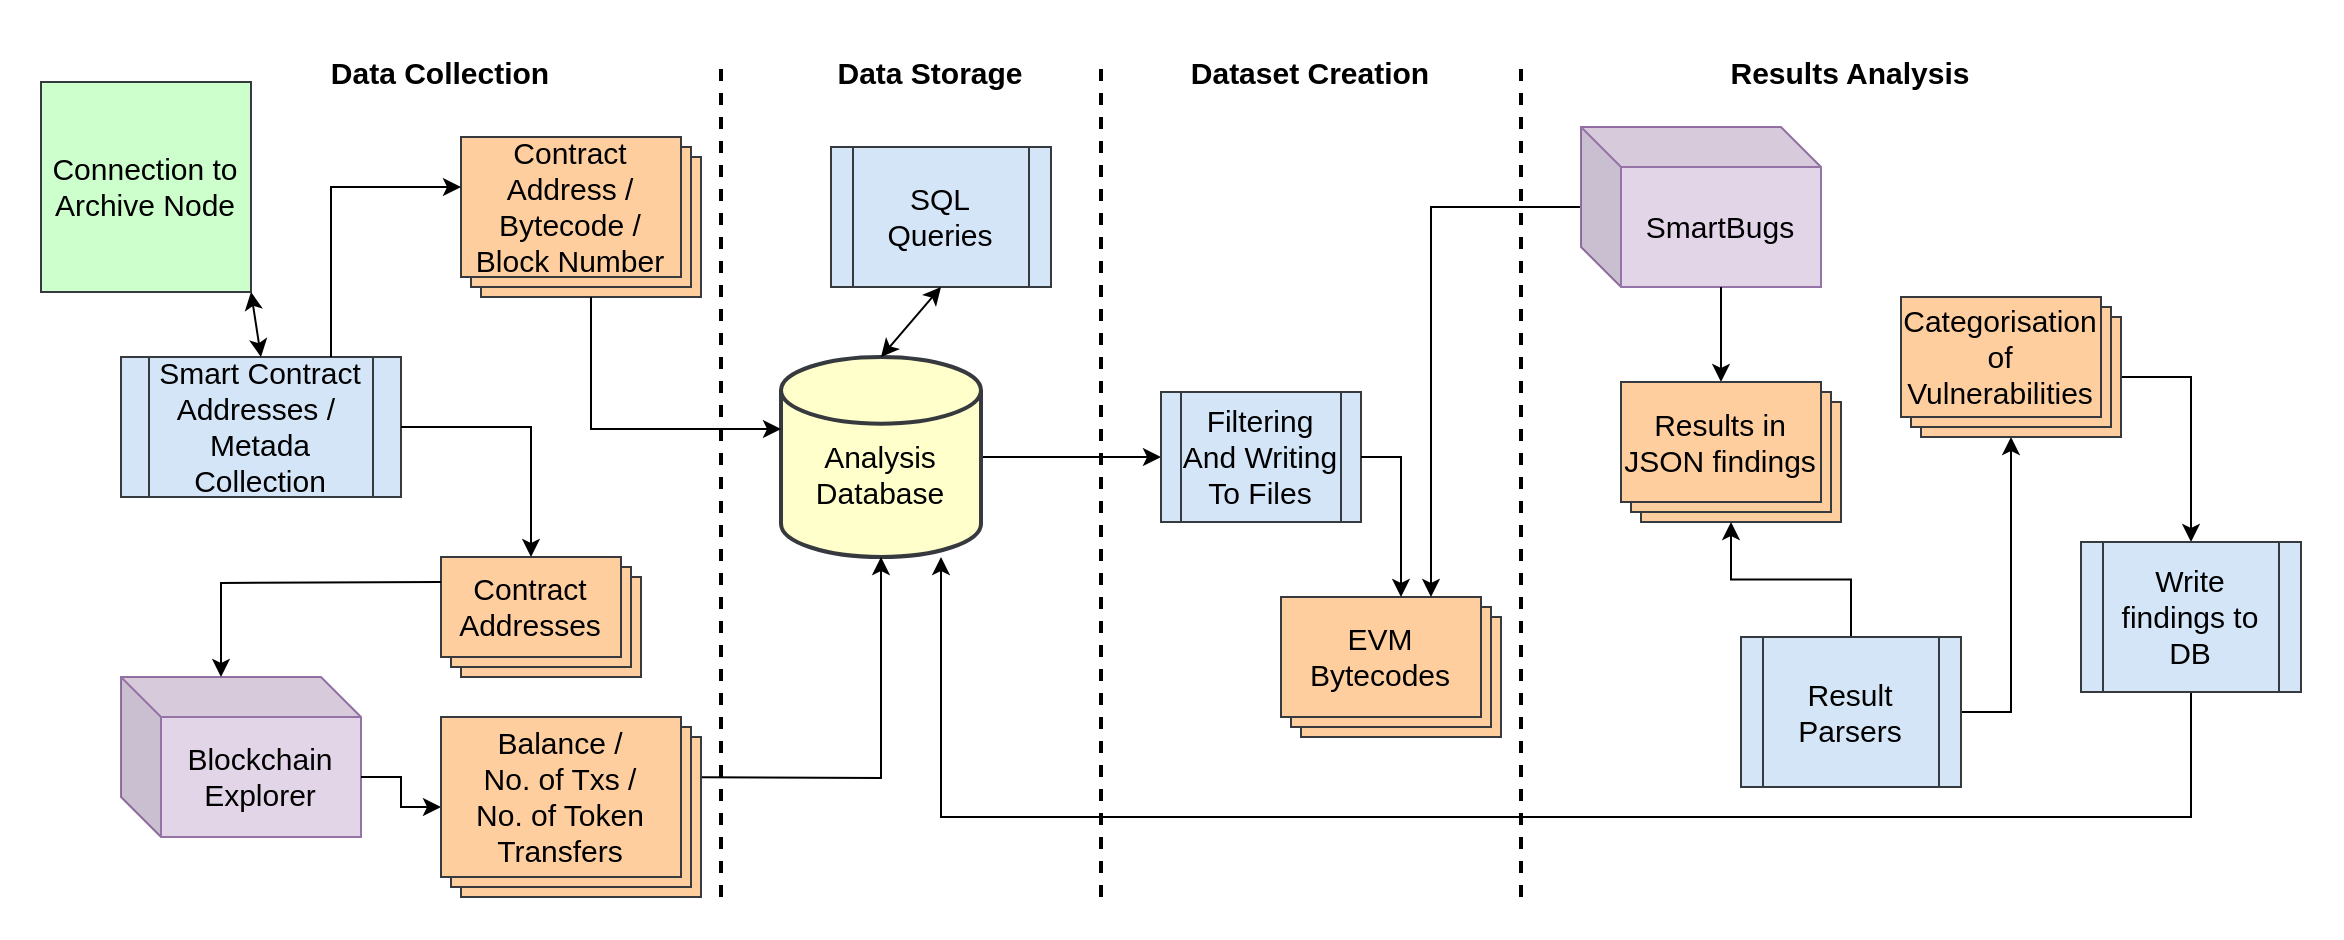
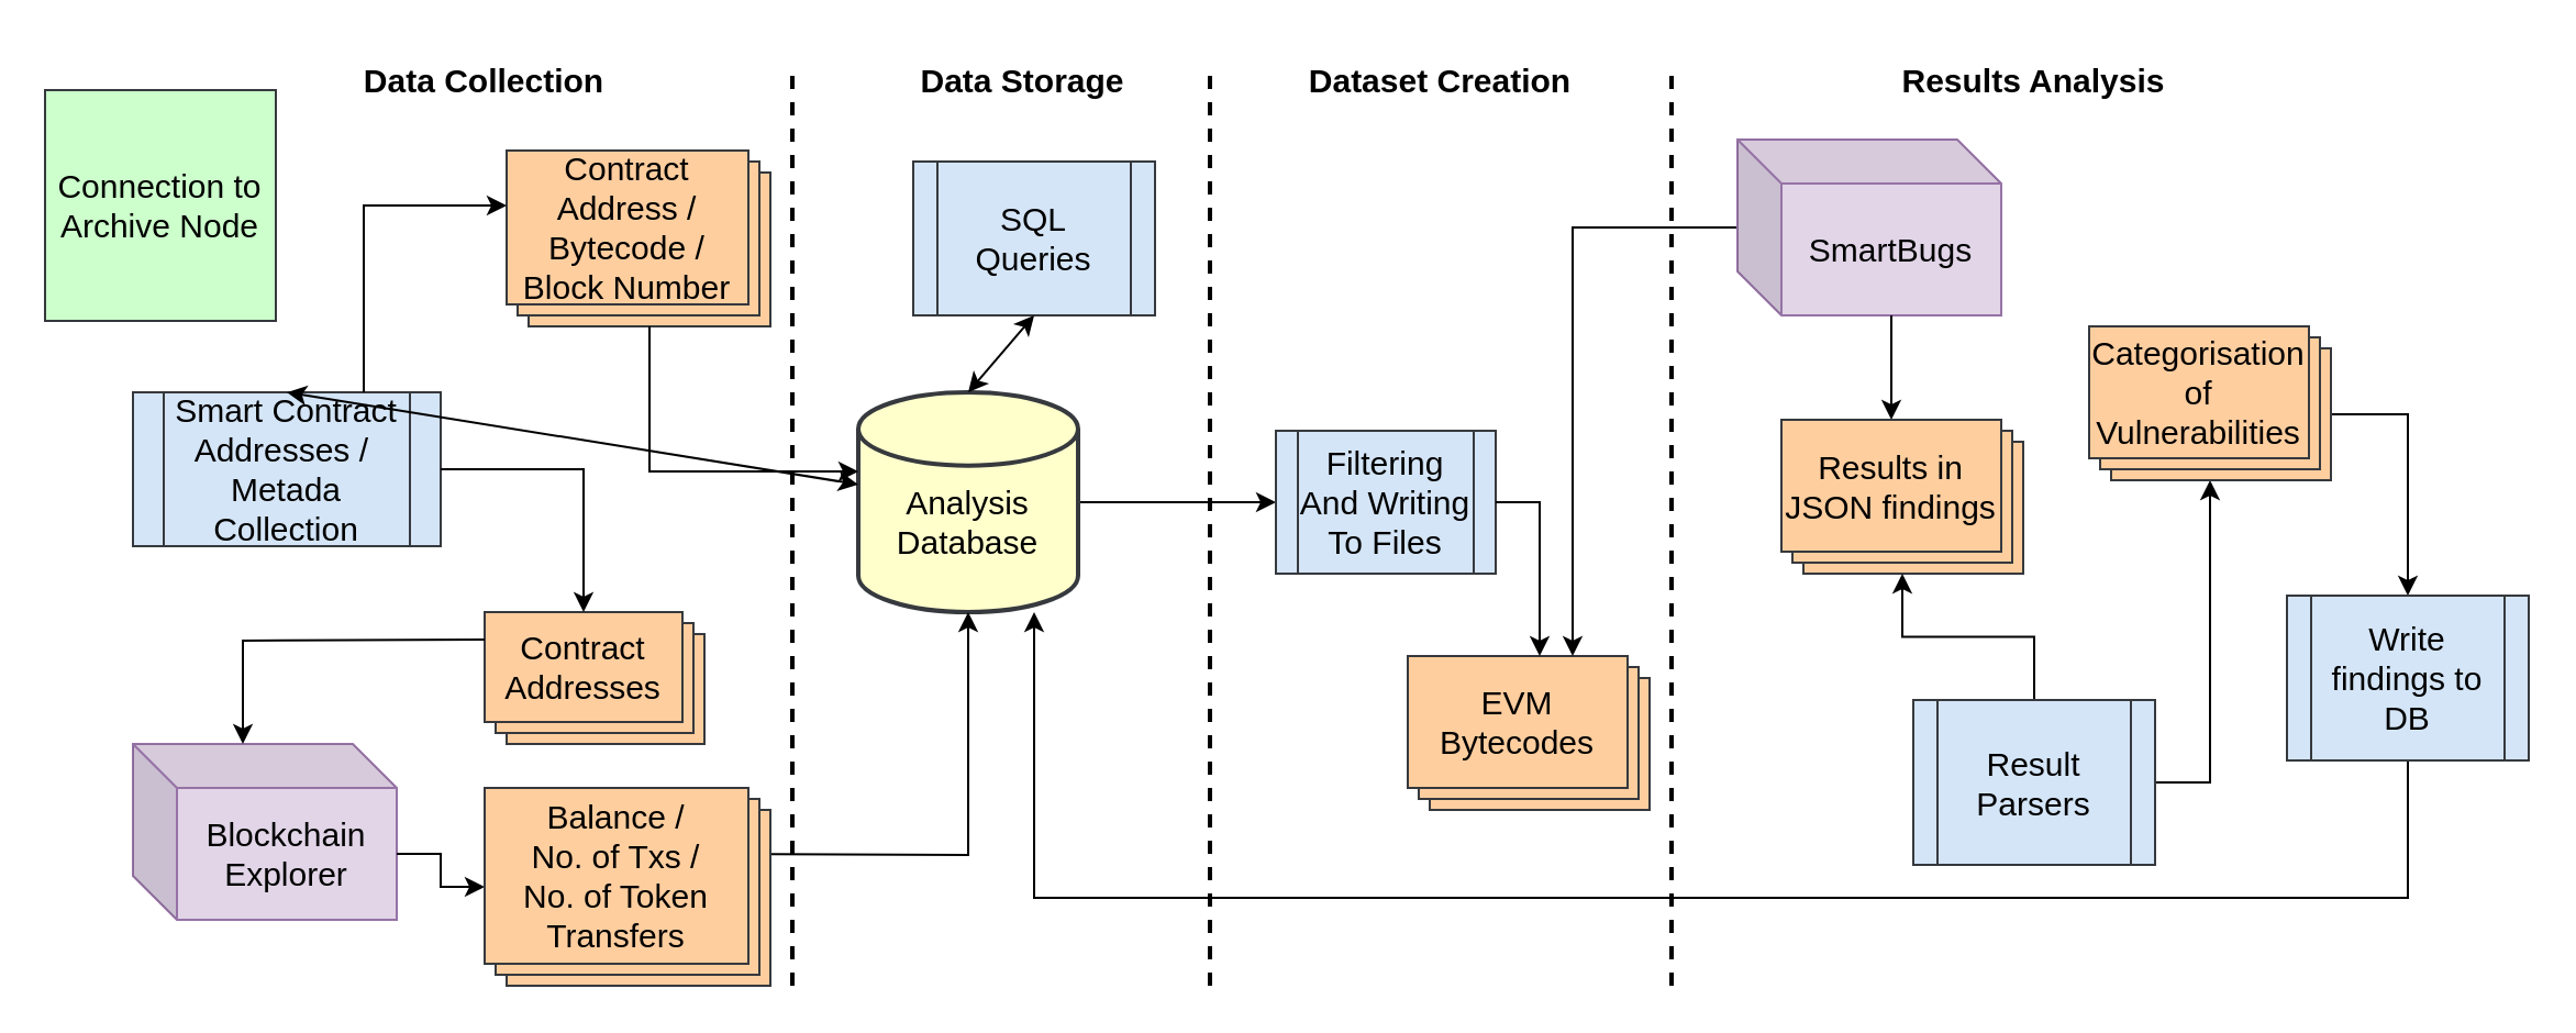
  <mxCell id="0" />
  <mxCell id="1" parent="0" />
  <mxCell id="2" style="edgeStyle=orthogonalEdgeStyle;rounded=0;orthogonalLoop=1;jettySize=auto;html=1;fontSize=15;strokeWidth=1;entryX=0;entryY=0.5;entryDx=0;entryDy=0;" parent="1" source="3" edge="1" target="28"><mxGeometry relative="1" as="geometry"><mxPoint x="600" y="228" as="targetPoint" /></mxGeometry></mxCell>
  <mxCell id="3" value="&lt;br&gt;Analysis&lt;br style=&quot;font-size: 15px;&quot;&gt;Database" style="strokeWidth=2;html=1;shape=mxgraph.flowchart.database;whiteSpace=wrap;fillColor=#FFFFCC;strokeColor=#36393d;fontSize=15;" parent="1" vertex="1"><mxGeometry x="390" y="178" width="100" height="100" as="geometry" /></mxCell>
  <mxCell id="4" value="" style="endArrow=none;dashed=1;html=1;rounded=0;strokeWidth=2;fontSize=15;" parent="1" edge="1"><mxGeometry width="50" height="50" relative="1" as="geometry"><mxPoint x="360" y="448" as="sourcePoint" /><mxPoint x="360" y="28" as="targetPoint" /></mxGeometry></mxCell>
  <mxCell id="5" value="Data Collection" style="text;html=1;strokeColor=none;fillColor=none;align=center;verticalAlign=middle;whiteSpace=wrap;rounded=0;fontSize=15;fontStyle=1" parent="1" vertex="1"><mxGeometry x="160" y="20.5" width="120" height="30" as="geometry" /></mxCell>
  <mxCell id="6" value="" style="verticalLabelPosition=bottom;verticalAlign=top;html=1;shape=mxgraph.basic.layered_rect;dx=10;outlineConnect=0;fontSize=15;fillColor=#FFCE9F;strokeColor=#36393d;" parent="1" vertex="1"><mxGeometry x="230" y="68" width="120" height="80" as="geometry" /></mxCell>
  <mxCell id="7" value="Smart Contract Addresses /&amp;nbsp;&lt;br style=&quot;font-size: 15px;&quot;&gt;Metada Collection" style="shape=process;whiteSpace=wrap;html=1;backgroundOutline=1;fontSize=15;fillColor=#D4E5F7;strokeColor=#36393d;" parent="1" vertex="1"><mxGeometry x="60" y="178" width="140" height="70" as="geometry" /></mxCell>
  <mxCell id="8" value="" style="endArrow=classic;html=1;rounded=0;fontSize=15;strokeWidth=1;exitX=0.75;exitY=0;exitDx=0;exitDy=0;entryX=0;entryY=0;entryDx=0;entryDy=25;entryPerimeter=0;" parent="1" source="7" target="6" edge="1"><mxGeometry width="50" height="50" relative="1" as="geometry"><mxPoint x="120" y="148" as="sourcePoint" /><mxPoint x="170" y="98" as="targetPoint" /><Array as="points"><mxPoint x="165" y="93" /></Array></mxGeometry></mxCell>
  <mxCell id="9" value="Connection to Archive Node" style="whiteSpace=wrap;html=1;aspect=fixed;fontSize=15;fillColor=#CCFFCC;strokeColor=#36393d;rounded=0;" parent="1" vertex="1"><mxGeometry x="20" y="40.5" width="105" height="105" as="geometry" /></mxCell>
- <mxCell id="10" value="" style="endArrow=classic;startArrow=classic;html=1;rounded=0;fontSize=15;strokeWidth=1;exitX=0.5;exitY=0;exitDx=0;exitDy=0;entryX=1;entryY=1;entryDx=0;entryDy=0;" parent="1" source="7" target="9" edge="1"><mxGeometry width="50" height="50" relative="1" as="geometry"><mxPoint x="120" y="168" as="sourcePoint" /><mxPoint x="170" y="118" as="targetPoint" /></mxGeometry></mxCell>
+ <mxCell id="10" value="" style="endArrow=classic;startArrow=classic;html=1;rounded=0;fontSize=15;strokeWidth=1;exitX=0.5;exitY=0;exitDx=0;exitDy=0;" parent="1" source="7" target="3" edge="1"><mxGeometry width="50" height="50" relative="1" as="geometry"><mxPoint x="120" y="168" as="sourcePoint" /><mxPoint x="170" y="118" as="targetPoint" /></mxGeometry></mxCell>
  <mxCell id="11" value="" style="verticalLabelPosition=bottom;verticalAlign=top;html=1;shape=mxgraph.basic.layered_rect;dx=10;outlineConnect=0;fontSize=15;fillColor=#FFCE9F;strokeColor=#36393d;" parent="1" vertex="1"><mxGeometry x="220" y="278" width="100" height="60" as="geometry" /></mxCell>
  <mxCell id="12" value="Contract Addresses" style="text;html=1;strokeColor=none;fillColor=none;align=center;verticalAlign=middle;whiteSpace=wrap;rounded=0;fontSize=15;" parent="1" vertex="1"><mxGeometry x="220" y="278" width="90" height="50" as="geometry" /></mxCell>
  <mxCell id="13" value="Contract Address / Bytecode / Block Number" style="text;html=1;strokeColor=none;fillColor=none;align=center;verticalAlign=middle;whiteSpace=wrap;rounded=0;fontSize=15;" parent="1" vertex="1"><mxGeometry x="230" y="68" width="110" height="70" as="geometry" /></mxCell>
  <mxCell id="14" value="" style="endArrow=classic;html=1;rounded=0;fontSize=15;strokeWidth=1;exitX=1;exitY=0.5;exitDx=0;exitDy=0;entryX=0.5;entryY=0;entryDx=0;entryDy=0;" parent="1" source="7" target="12" edge="1"><mxGeometry width="50" height="50" relative="1" as="geometry"><mxPoint x="210" y="248" as="sourcePoint" /><mxPoint x="260" y="198" as="targetPoint" /><Array as="points"><mxPoint x="265" y="213" /></Array></mxGeometry></mxCell>
  <mxCell id="15" value="" style="shape=cube;whiteSpace=wrap;html=1;boundedLbl=1;backgroundOutline=1;darkOpacity=0.05;darkOpacity2=0.1;labelBackgroundColor=#FFFFFF;fontSize=15;fillColor=#e1d5e7;strokeColor=#9673a6;" parent="1" vertex="1"><mxGeometry x="60" y="338" width="120" height="80" as="geometry" /></mxCell>
  <mxCell id="16" style="edgeStyle=orthogonalEdgeStyle;rounded=0;orthogonalLoop=1;jettySize=auto;html=1;fontSize=15;strokeWidth=1;" parent="1" target="3" edge="1"><mxGeometry relative="1" as="geometry"><mxPoint x="320" y="388" as="sourcePoint" /></mxGeometry></mxCell>
  <mxCell id="17" style="edgeStyle=orthogonalEdgeStyle;rounded=0;orthogonalLoop=1;jettySize=auto;html=1;fontSize=15;strokeWidth=1;" parent="1" source="18" target="22" edge="1"><mxGeometry relative="1" as="geometry" /></mxCell>
  <mxCell id="18" value="Blockchain&lt;br style=&quot;font-size: 15px;&quot;&gt;Explorer" style="text;html=1;strokeColor=none;fillColor=none;align=center;verticalAlign=middle;whiteSpace=wrap;rounded=0;fontSize=15;" parent="1" vertex="1"><mxGeometry x="80" y="358" width="100" height="60" as="geometry" /></mxCell>
  <mxCell id="19" value="" style="endArrow=classic;html=1;rounded=0;fontSize=15;strokeWidth=1;exitX=0;exitY=0.25;exitDx=0;exitDy=0;entryX=0;entryY=0;entryDx=50;entryDy=0;entryPerimeter=0;" parent="1" source="12" target="15" edge="1"><mxGeometry width="50" height="50" relative="1" as="geometry"><mxPoint x="50" y="318" as="sourcePoint" /><mxPoint x="100" y="268" as="targetPoint" /><Array as="points"><mxPoint x="110" y="291" /></Array></mxGeometry></mxCell>
  <mxCell id="20" value="Data Storage" style="text;html=1;strokeColor=none;fillColor=none;align=center;verticalAlign=middle;whiteSpace=wrap;rounded=0;fontSize=15;fontStyle=1" parent="1" vertex="1"><mxGeometry x="415" y="20.5" width="100" height="30" as="geometry" /></mxCell>
  <mxCell id="21" value="" style="endArrow=classic;html=1;rounded=0;fontSize=15;strokeWidth=1;exitX=0;exitY=0;exitDx=65;exitDy=80;exitPerimeter=0;entryX=0;entryY=0.36;entryDx=0;entryDy=0;entryPerimeter=0;" parent="1" source="6" target="3" edge="1"><mxGeometry width="50" height="50" relative="1" as="geometry"><mxPoint x="290" y="188" as="sourcePoint" /><mxPoint x="340" y="138" as="targetPoint" /><Array as="points"><mxPoint x="295" y="214" /></Array></mxGeometry></mxCell>
  <mxCell id="22" value="" style="verticalLabelPosition=bottom;verticalAlign=top;html=1;shape=mxgraph.basic.layered_rect;dx=10;outlineConnect=0;fontSize=15;fillColor=#FFCE9F;strokeColor=#36393d;" parent="1" vertex="1"><mxGeometry x="220" y="358" width="130" height="90" as="geometry" /></mxCell>
  <mxCell id="23" value="Balance /&lt;br style=&quot;font-size: 15px;&quot;&gt;No. of Txs /&lt;br style=&quot;font-size: 15px;&quot;&gt;No. of Token Transfers" style="text;html=1;strokeColor=none;fillColor=none;align=center;verticalAlign=middle;whiteSpace=wrap;rounded=0;fontSize=15;" parent="1" vertex="1"><mxGeometry x="220" y="358" width="120" height="80" as="geometry" /></mxCell>
  <mxCell id="24" value="" style="endArrow=none;dashed=1;html=1;rounded=0;strokeWidth=2;fontSize=15;" parent="1" edge="1"><mxGeometry width="50" height="50" relative="1" as="geometry"><mxPoint x="550" y="448" as="sourcePoint" /><mxPoint x="550" y="28" as="targetPoint" /></mxGeometry></mxCell>
  <mxCell id="25" value="SQL&lt;br style=&quot;font-size: 15px;&quot;&gt;Queries" style="shape=process;whiteSpace=wrap;html=1;backgroundOutline=1;fontSize=15;fillColor=#D4E5F7;strokeColor=#36393d;" parent="1" vertex="1"><mxGeometry x="415" y="73" width="110" height="70" as="geometry" /></mxCell>
  <mxCell id="26" value="" style="endArrow=classic;startArrow=classic;html=1;rounded=0;fontSize=15;strokeWidth=1;exitX=0.5;exitY=0;exitDx=0;exitDy=0;exitPerimeter=0;entryX=0.5;entryY=1;entryDx=0;entryDy=0;" parent="1" source="3" target="25" edge="1"><mxGeometry width="50" height="50" relative="1" as="geometry"><mxPoint x="540" y="198" as="sourcePoint" /><mxPoint x="590" y="148" as="targetPoint" /></mxGeometry></mxCell>
  <mxCell id="27" value="Dataset Creation" style="text;html=1;strokeColor=none;fillColor=none;align=center;verticalAlign=middle;whiteSpace=wrap;rounded=0;fontSize=15;fontStyle=1" parent="1" vertex="1"><mxGeometry x="590" y="20.5" width="130" height="30" as="geometry" /></mxCell>
  <mxCell id="28" value="Filtering&lt;br style=&quot;font-size: 15px;&quot;&gt;And Writing To Files" style="shape=process;whiteSpace=wrap;html=1;backgroundOutline=1;fontSize=15;fillColor=#D4E5F7;strokeColor=#36393d;" parent="1" vertex="1"><mxGeometry x="580" y="195.5" width="100" height="65" as="geometry" /></mxCell>
  <mxCell id="29" value="" style="verticalLabelPosition=bottom;verticalAlign=top;html=1;shape=mxgraph.basic.layered_rect;dx=10;outlineConnect=0;fontSize=15;fillColor=#FFCE9F;strokeColor=#36393d;" parent="1" vertex="1"><mxGeometry x="640" y="298" width="110" height="70" as="geometry" /></mxCell>
  <mxCell id="30" value="" style="endArrow=classic;html=1;rounded=0;fontSize=15;strokeWidth=1;exitX=1;exitY=0.5;exitDx=0;exitDy=0;entryX=0;entryY=0;entryDx=60;entryDy=0;entryPerimeter=0;" parent="1" source="28" target="29" edge="1"><mxGeometry width="50" height="50" relative="1" as="geometry"><mxPoint x="690" y="168" as="sourcePoint" /><mxPoint x="740" y="118" as="targetPoint" /><Array as="points"><mxPoint x="700" y="228" /></Array></mxGeometry></mxCell>
  <mxCell id="31" value="EVM Bytecodes" style="text;html=1;strokeColor=none;fillColor=none;align=center;verticalAlign=middle;whiteSpace=wrap;rounded=0;fontSize=15;" parent="1" vertex="1"><mxGeometry x="640" y="298" width="100" height="60" as="geometry" /></mxCell>
  <mxCell id="32" style="edgeStyle=orthogonalEdgeStyle;rounded=0;orthogonalLoop=1;jettySize=auto;html=1;entryX=0;entryY=0;entryDx=75;entryDy=0;entryPerimeter=0;fontSize=15;strokeWidth=1;" parent="1" source="33" target="29" edge="1"><mxGeometry relative="1" as="geometry" /></mxCell>
  <mxCell id="33" value="" style="shape=cube;whiteSpace=wrap;html=1;boundedLbl=1;backgroundOutline=1;darkOpacity=0.05;darkOpacity2=0.1;labelBackgroundColor=#FFFFFF;fontSize=15;fillColor=#e1d5e7;strokeColor=#9673a6;" parent="1" vertex="1"><mxGeometry x="790" y="63" width="120" height="80" as="geometry" /></mxCell>
  <mxCell id="34" style="edgeStyle=orthogonalEdgeStyle;rounded=0;orthogonalLoop=1;jettySize=auto;html=1;entryX=0;entryY=0;entryDx=50;entryDy=0;entryPerimeter=0;fontSize=15;strokeWidth=1;" parent="1" source="35" target="38" edge="1"><mxGeometry relative="1" as="geometry" /></mxCell>
  <mxCell id="35" value="SmartBugs" style="text;html=1;strokeColor=none;fillColor=none;align=center;verticalAlign=middle;whiteSpace=wrap;rounded=0;fontSize=15;" parent="1" vertex="1"><mxGeometry x="810" y="83" width="100" height="60" as="geometry" /></mxCell>
  <mxCell id="36" value="" style="endArrow=none;dashed=1;html=1;rounded=0;strokeWidth=2;fontSize=15;" parent="1" edge="1"><mxGeometry width="50" height="50" relative="1" as="geometry"><mxPoint x="760" y="448" as="sourcePoint" /><mxPoint x="760" y="28" as="targetPoint" /></mxGeometry></mxCell>
  <mxCell id="37" value="Results Analysis" style="text;html=1;strokeColor=none;fillColor=none;align=center;verticalAlign=middle;whiteSpace=wrap;rounded=0;fontSize=15;fontStyle=1" parent="1" vertex="1"><mxGeometry x="860" y="20.5" width="130" height="30" as="geometry" /></mxCell>
  <mxCell id="38" value="" style="verticalLabelPosition=bottom;verticalAlign=top;html=1;shape=mxgraph.basic.layered_rect;dx=10;outlineConnect=0;fontSize=15;fillColor=#FFCE9F;strokeColor=#36393d;" parent="1" vertex="1"><mxGeometry x="810" y="190.5" width="110" height="70" as="geometry" /></mxCell>
  <mxCell id="39" value="Results in JSON findings" style="text;html=1;strokeColor=none;fillColor=none;align=center;verticalAlign=middle;whiteSpace=wrap;rounded=0;fontSize=15;" parent="1" vertex="1"><mxGeometry x="810" y="190.5" width="100" height="60" as="geometry" /></mxCell>
  <mxCell id="40" style="edgeStyle=orthogonalEdgeStyle;rounded=0;orthogonalLoop=1;jettySize=auto;html=1;fontSize=15;strokeWidth=1;" parent="1" source="42" target="38" edge="1"><mxGeometry relative="1" as="geometry" /></mxCell>
  <mxCell id="41" style="edgeStyle=orthogonalEdgeStyle;rounded=0;orthogonalLoop=1;jettySize=auto;html=1;exitX=1;exitY=0.5;exitDx=0;exitDy=0;fontSize=15;strokeWidth=1;" parent="1" source="42" target="44" edge="1"><mxGeometry relative="1" as="geometry" /></mxCell>
  <mxCell id="42" value="Result Parsers" style="shape=process;whiteSpace=wrap;html=1;backgroundOutline=1;fontSize=15;fillColor=#D4E5F7;strokeColor=#36393d;" parent="1" vertex="1"><mxGeometry x="870" y="318" width="110" height="75" as="geometry" /></mxCell>
  <mxCell id="43" style="edgeStyle=orthogonalEdgeStyle;rounded=0;orthogonalLoop=1;jettySize=auto;html=1;exitX=0;exitY=0;exitDx=110;exitDy=40;exitPerimeter=0;entryX=0.5;entryY=0;entryDx=0;entryDy=0;" edge="1" parent="1" source="44" target="47"><mxGeometry relative="1" as="geometry" /></mxCell>
  <mxCell id="44" value="" style="verticalLabelPosition=bottom;verticalAlign=top;html=1;shape=mxgraph.basic.layered_rect;dx=10;outlineConnect=0;fontSize=15;fillColor=#FFCE9F;strokeColor=#36393d;" parent="1" vertex="1"><mxGeometry x="950" y="148" width="110" height="70" as="geometry" /></mxCell>
  <mxCell id="45" value="Categorisation of Vulnerabilities" style="text;html=1;strokeColor=none;fillColor=none;align=center;verticalAlign=middle;whiteSpace=wrap;rounded=0;fontSize=15;" parent="1" vertex="1"><mxGeometry x="950" y="148" width="100" height="60" as="geometry" /></mxCell>
  <mxCell id="46" style="edgeStyle=orthogonalEdgeStyle;rounded=0;orthogonalLoop=1;jettySize=auto;html=1;exitX=0.5;exitY=1;exitDx=0;exitDy=0;" edge="1" parent="1" source="47" target="3"><mxGeometry relative="1" as="geometry"><Array as="points"><mxPoint x="1095" y="408" /><mxPoint x="470" y="408" /></Array></mxGeometry></mxCell>
  <mxCell id="47" value="Write findings to DB" style="shape=process;whiteSpace=wrap;html=1;backgroundOutline=1;fontSize=15;fillColor=#D4E5F7;strokeColor=#36393d;" vertex="1" parent="1"><mxGeometry x="1040" y="270.5" width="110" height="75" as="geometry" /></mxCell>
